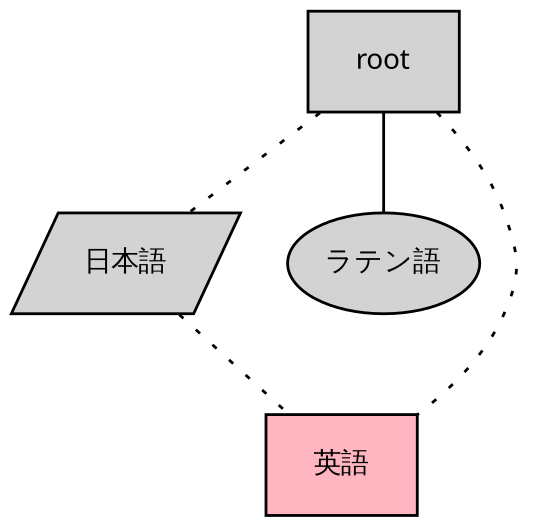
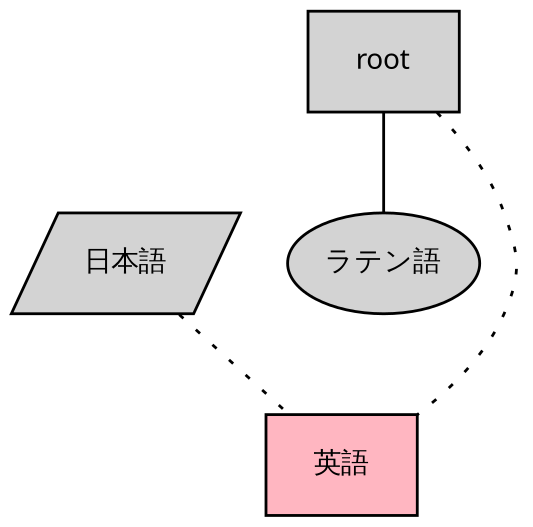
  graph {
    node [fillcolor=lightgrey fontname="arialuni.ttf" fontsize=10 shape=box style=filled]
    edge [style=dotted]
    "日本語" [shape=parallelogram]
    root
    "ラテン語" [shape=ellipse]
    "英語" [fillcolor=lightpink]
    "日本語" -- "英語"
-   root -- "日本語"
    root -- "ラテン語" [style=solid]
    root -- "英語"
  }
